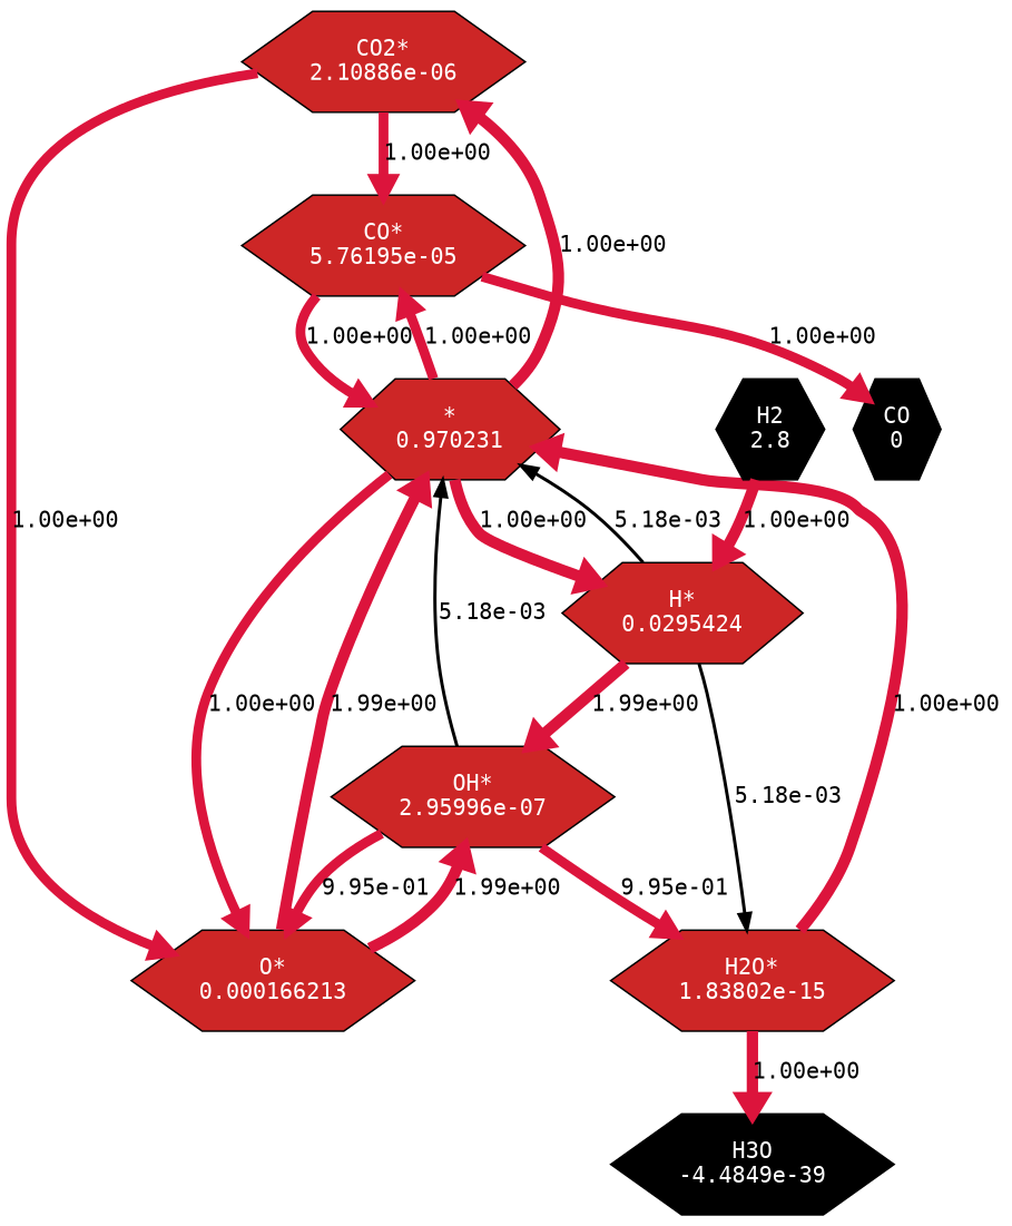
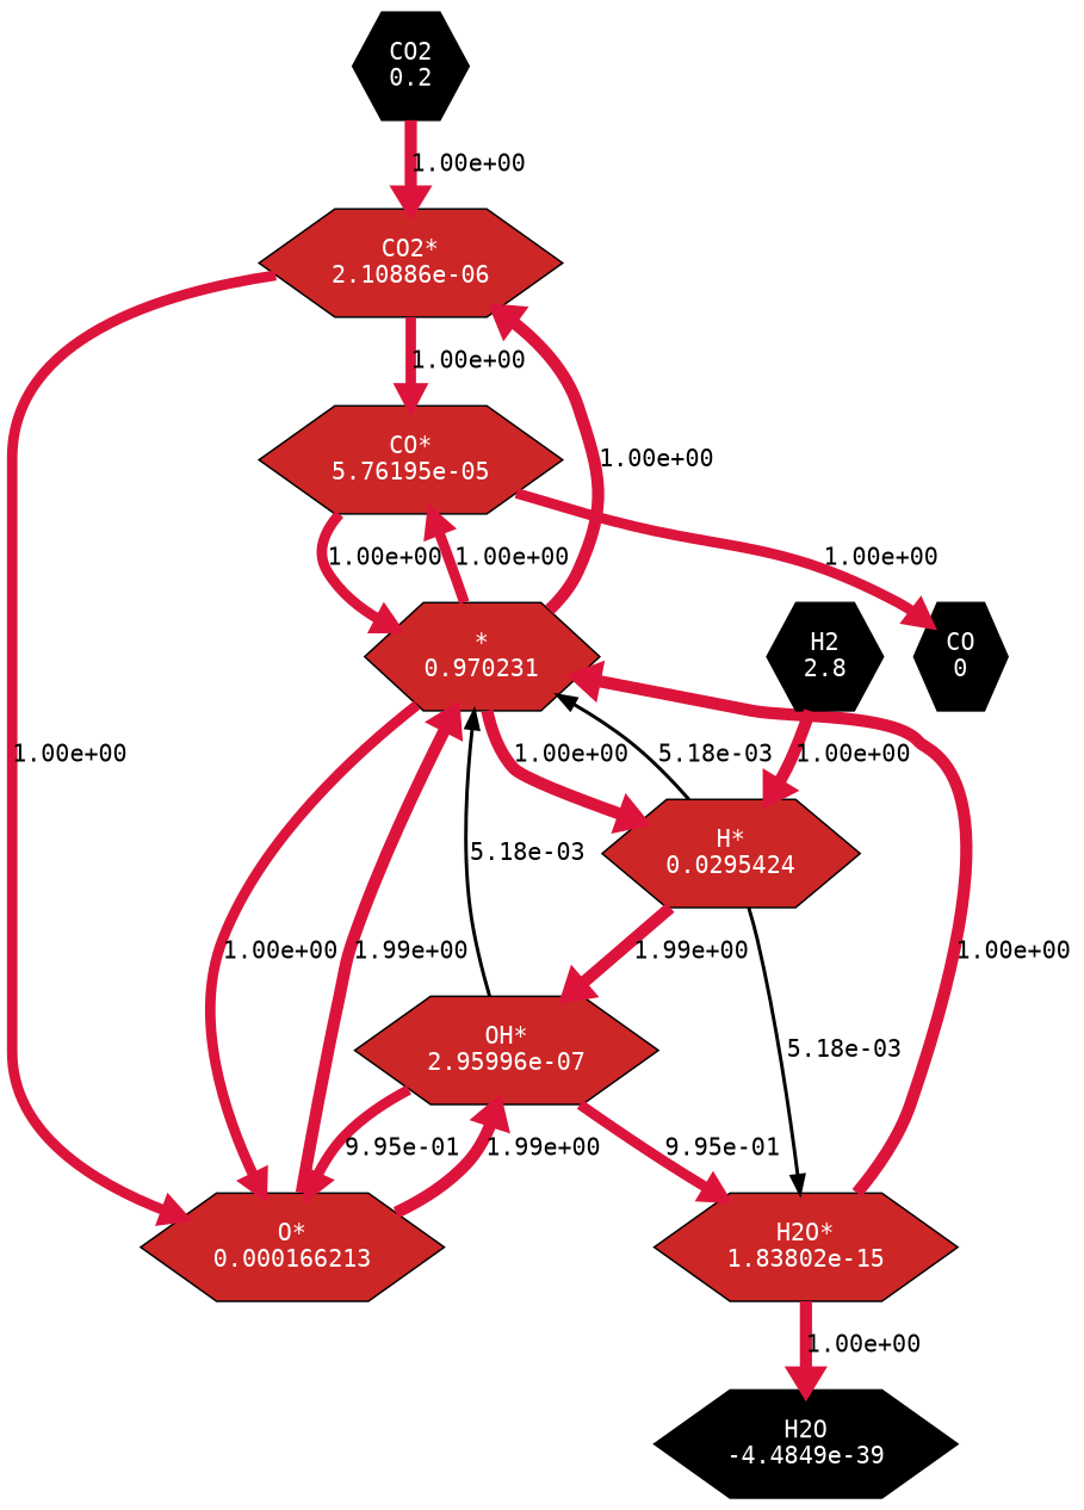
  strict digraph {
    rankdir=TB
    root=CO2
    node [fillcolor=firebrick3 fontcolor=white fontname=monospace shape=hexagon style=filled]
    edge [color=crimson fontname=monospace penwidth=7]
+   n1 [fillcolor=black label="CO2\n0.2"]
    n2 [label="CO2*\n2.10886e-06"]
    n3 [label="CO*\n5.76195e-05"]
    n4 [label="O*\n0.000166213"]
    n5 [label="*\n0.970231"]
    n6 [fillcolor=black label="CO\n0"]
    n7 [label="OH*\n2.95996e-07"]
    n8 [label="H*\n0.0295424"]
    n9 [label="H2O*\n1.83802e-15"]
    n10 [fillcolor=black label="H2\n2.8"]
-   n11 [fillcolor=black label="H3O\n-4.4849e-39"]
+   n11 [fillcolor=black label="H2O\n-4.4849e-39"]
+   n1 -> n2 [label="1.00e+00"]
    n2 -> n3 [label="1.00e+00" penwidth=6]
    n2 -> n4 [label="1.00e+00" penwidth=6]
    n3 -> n5 [label="1.00e+00" penwidth=6]
    n3 -> n6 [label="1.00e+00" penwidth=6]
    n4 -> n5 [label="1.99e+00"]
    n4 -> n7 [label="1.99e+00"]
    n5 -> n2 [label="1.00e+00"]
    n5 -> n3 [label="1.00e+00" penwidth=6]
    n5 -> n4 [label="1.00e+00" penwidth=6]
    n5 -> n8 [label="1.00e+00"]
    n7 -> n4 [label="9.95e-01" penwidth=6]
    n7 -> n5 [color=black label="5.18e-03" penwidth=2]
    n7 -> n9 [label="9.95e-01" penwidth=6]
    n8 -> n5 [color=black label="5.18e-03" penwidth=2]
    n8 -> n7 [label="1.99e+00"]
    n8 -> n9 [color=black label="5.18e-03" penwidth=2]
    n9 -> n5 [label="1.00e+00"]
    n9 -> n11 [label="1.00e+00"]
    n10 -> n8 [label="1.00e+00"]
  }
